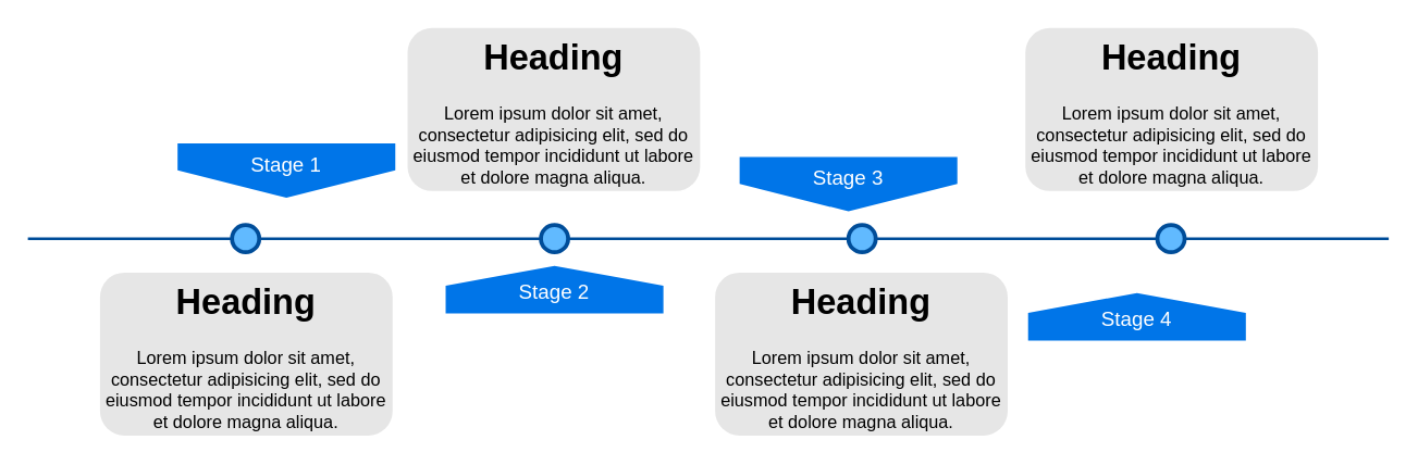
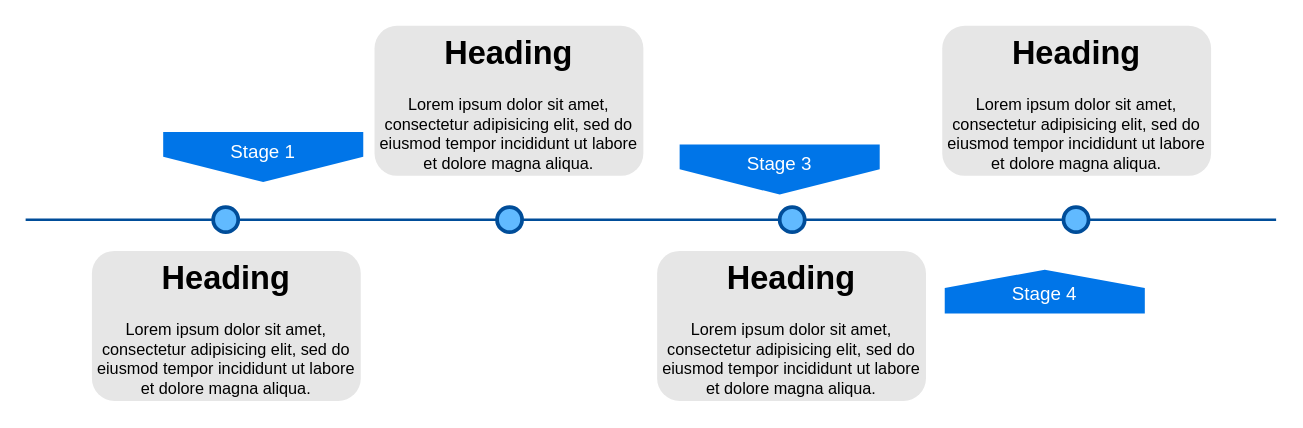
  <mxCell id="0" />
  <mxCell id="1" parent="0" />
  <mxCell id="2" value="" style="line;strokeWidth=2;html=1;fillColor=none;fontSize=28;fontColor=#004D99;strokeColor=#004D99;" parent="1" vertex="1"><mxGeometry x="20" y="170" width="1000" height="10" as="geometry" /></mxCell>
  <mxCell id="3" value="Stage 1" style="shape=offPageConnector;whiteSpace=wrap;html=1;fillColor=#0075E8;fontSize=15;fontColor=#FFFFFF;size=0.509;verticalAlign=top;strokeColor=none;" parent="1" vertex="1"><mxGeometry x="130" y="105" width="160" height="40" as="geometry" /></mxCell>
  <mxCell id="4" value="&lt;span&gt;Stage 3&lt;/span&gt;" style="shape=offPageConnector;whiteSpace=wrap;html=1;fillColor=#0075E8;fontSize=15;fontColor=#FFFFFF;size=0.509;verticalAlign=top;strokeColor=none;" parent="1" vertex="1"><mxGeometry x="543" y="115" width="160" height="40" as="geometry" /></mxCell>
- <mxCell id="5" value="&lt;span&gt;Stage 2&lt;/span&gt;" style="shape=offPageConnector;whiteSpace=wrap;html=1;fillColor=#0075E8;fontSize=15;fontColor=#FFFFFF;size=0.418;flipV=1;verticalAlign=bottom;strokeColor=none;spacingBottom=4;" parent="1" vertex="1"><mxGeometry x="327" y="195" width="160" height="35" as="geometry" /></mxCell>
  <mxCell id="6" value="&lt;span&gt;Stage 4&lt;/span&gt;" style="shape=offPageConnector;whiteSpace=wrap;html=1;fillColor=#0075E8;fontSize=15;fontColor=#FFFFFF;size=0.418;flipV=1;verticalAlign=bottom;strokeColor=none;spacingBottom=4;" parent="1" vertex="1"><mxGeometry x="755" y="215" width="160" height="35" as="geometry" /></mxCell>
  <mxCell id="7" value="" style="ellipse;whiteSpace=wrap;html=1;fillColor=#61BAFF;fontSize=28;fontColor=#004D99;strokeWidth=3;strokeColor=#004D99;" parent="1" vertex="1"><mxGeometry x="170" y="165" width="20" height="20" as="geometry" /></mxCell>
  <mxCell id="8" value="" style="ellipse;whiteSpace=wrap;html=1;fillColor=#61BAFF;fontSize=28;fontColor=#004D99;strokeWidth=3;strokeColor=#004D99;" parent="1" vertex="1"><mxGeometry x="397" y="165" width="20" height="20" as="geometry" /></mxCell>
  <mxCell id="9" value="" style="ellipse;whiteSpace=wrap;html=1;fillColor=#61BAFF;fontSize=28;fontColor=#004D99;strokeWidth=3;strokeColor=#004D99;" parent="1" vertex="1"><mxGeometry x="623" y="165" width="20" height="20" as="geometry" /></mxCell>
  <mxCell id="10" value="" style="ellipse;whiteSpace=wrap;html=1;fillColor=#61BAFF;fontSize=28;fontColor=#004D99;strokeWidth=3;strokeColor=#004D99;" parent="1" vertex="1"><mxGeometry x="850" y="165" width="20" height="20" as="geometry" /></mxCell>
  <mxCell id="11" value="&lt;h1&gt;Heading&lt;/h1&gt;&lt;p&gt;Lorem ipsum dolor sit amet, consectetur adipisicing elit, sed do eiusmod tempor incididunt ut labore et dolore magna aliqua.&lt;/p&gt;" style="text;html=1;spacing=5;spacingTop=-20;whiteSpace=wrap;overflow=hidden;strokeColor=none;strokeWidth=3;fillColor=#E6E6E6;fontSize=13;fontColor=#000000;align=center;rounded=1;" parent="1" vertex="1"><mxGeometry x="73" y="200" width="215" height="120" as="geometry" /></mxCell>
  <mxCell id="12" value="&lt;h1&gt;Heading&lt;/h1&gt;&lt;p&gt;Lorem ipsum dolor sit amet, consectetur adipisicing elit, sed do eiusmod tempor incididunt ut labore et dolore magna aliqua.&lt;/p&gt;" style="text;html=1;spacing=5;spacingTop=-20;whiteSpace=wrap;overflow=hidden;strokeColor=none;strokeWidth=3;fillColor=#E6E6E6;fontSize=13;fontColor=#000000;align=center;rounded=1;" parent="1" vertex="1"><mxGeometry x="299" y="20" width="215" height="120" as="geometry" /></mxCell>
  <mxCell id="13" value="&lt;h1&gt;Heading&lt;/h1&gt;&lt;p&gt;Lorem ipsum dolor sit amet, consectetur adipisicing elit, sed do eiusmod tempor incididunt ut labore et dolore magna aliqua.&lt;/p&gt;" style="text;html=1;spacing=5;spacingTop=-20;whiteSpace=wrap;overflow=hidden;strokeColor=none;strokeWidth=3;fillColor=#E6E6E6;fontSize=13;fontColor=#000000;align=center;rounded=1;" parent="1" vertex="1"><mxGeometry x="525" y="200" width="215" height="120" as="geometry" /></mxCell>
  <mxCell id="14" value="&lt;h1&gt;Heading&lt;/h1&gt;&lt;p&gt;Lorem ipsum dolor sit amet, consectetur adipisicing elit, sed do eiusmod tempor incididunt ut labore et dolore magna aliqua.&lt;/p&gt;" style="text;html=1;spacing=5;spacingTop=-20;whiteSpace=wrap;overflow=hidden;strokeColor=none;strokeWidth=3;fillColor=#E6E6E6;fontSize=13;fontColor=#000000;align=center;rounded=1;" parent="1" vertex="1"><mxGeometry x="753" y="20" width="215" height="120" as="geometry" /></mxCell>
